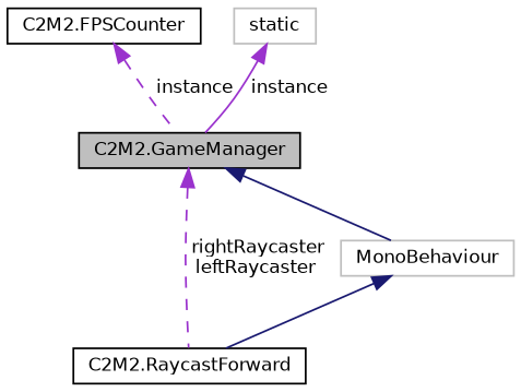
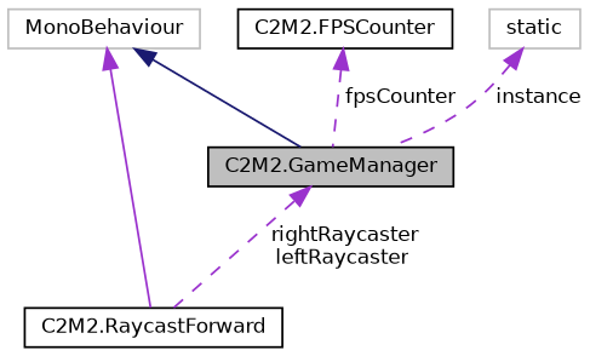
  digraph {
    node [color=black fillcolor=white fontname=Helvetica fontsize=10 shape=record style=filled]
    edge [color=darkorchid3 dir=back fontname=Helvetica fontsize=10 labelfontname=Helvetica labelfontsize=10 style=dashed]
    n1 [fillcolor=grey75 fontcolor=black height=0.2 label="C2M2.GameManager" width=0.4]
    n2 [height=0.2 label="C2M2.RaycastForward" width=0.4]
    n3 [color=grey75 height=0.2 label=MonoBehaviour width=0.4]
    n4 [height=0.2 label="C2M2.FPSCounter" width=0.4]
    n5 [color=grey75 height=0.2 label=static width=0.4]
    n1 -> n2 [label=" rightRaycaster\nleftRaycaster"]
-   n1 -> n3 [color=midnightblue style=solid]
-   n3 -> n2 [color=midnightblue style=solid]
-   n4 -> n1 [label=" instance"]
-   n5 -> n1 [label=" instance" style=solid]
+   n3 -> n1 [color=midnightblue style=solid]
+   n3 -> n2 [style=solid]
+   n4 -> n1 [label=" fpsCounter"]
+   n5 -> n1 [label=" instance"]
  }
